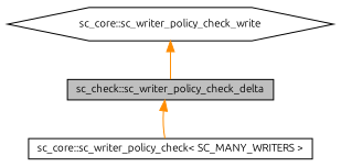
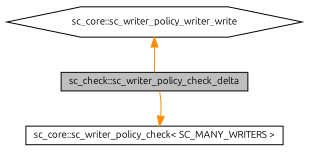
  digraph {
    fontname=Ubuntu
    node [color=black fillcolor=white fontname=Ubuntu fontsize=10 shape=box style=filled]
    edge [color=darkorange dir=back fontname=Ubuntu fontsize=10 labelfontname=FreeSans labelfontsize=10 style=solid]
    n1 [fillcolor=grey75 fontcolor=black height=0.2 label="sc_check::sc_writer_policy_check_delta" width=0.4]
    n2 [height=0.2 label="sc_core::sc_writer_policy_check\< SC_MANY_WRITERS \>" width=0.4]
-   n3 [height=0.2 label="sc_core::sc_writer_policy_check_write" shape=hexagon width=0.4]
-   n1 -> n2
+   n3 [height=0.2 label="sc_core::sc_writer_policy_writer_write" shape=hexagon width=0.4]
+   n2 -> n1
    n3 -> n1
  }
